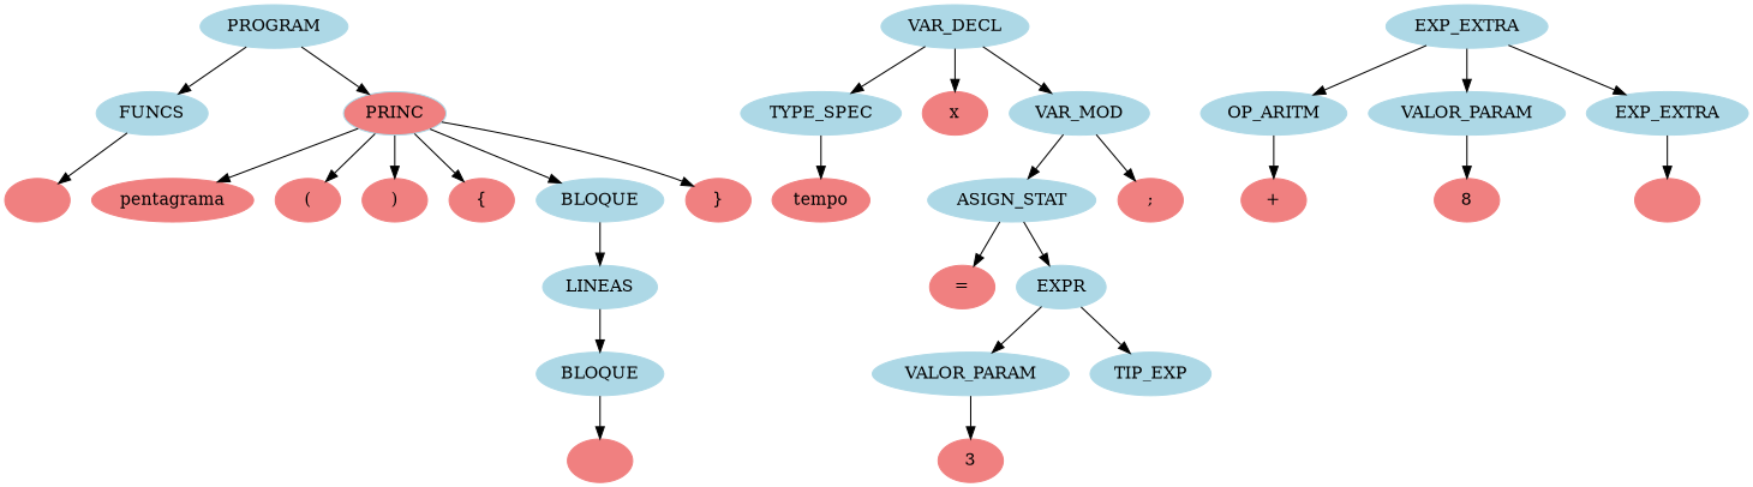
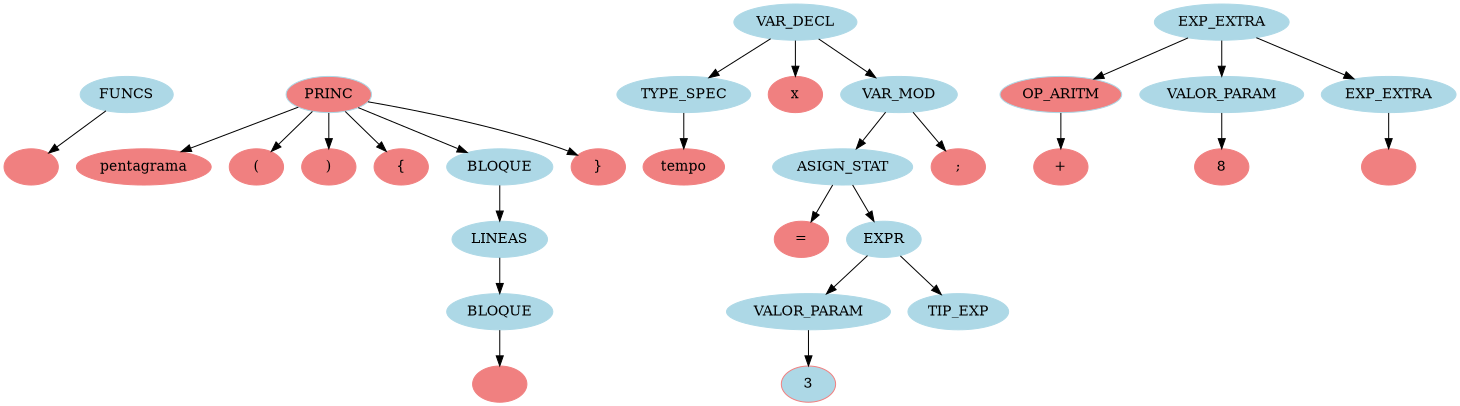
  digraph {
    node [color=lightblue style=filled]
-   n1 [label=PROGRAM]
    n2 [label=FUNCS]
    n3 [fillcolor=lightcoral label=PRINC]
    n4 [color=lightcoral label=" "]
    n5 [color=lightcoral label=pentagrama]
    n6 [color=lightcoral label="("]
    n7 [color=lightcoral label=")"]
    n8 [color=lightcoral label="{"]
    n9 [label=BLOQUE]
    n10 [color=lightcoral label="}"]
    n11 [label=LINEAS]
    n12 [label=BLOQUE]
    n13 [label=VAR_DECL]
    n14 [label=TYPE_SPEC]
    n15 [color=lightcoral label=x]
    n16 [label=VAR_MOD]
    n17 [color=lightcoral label=" "]
    n18 [color=lightcoral label=tempo]
    n19 [label=ASIGN_STAT]
    n20 [color=lightcoral label=";"]
    n21 [color=lightcoral label="="]
    n22 [label=EXPR]
    n23 [label=VALOR_PARAM]
    n24 [label=TIP_EXP]
-   n25 [color=lightcoral label=3]
+   n25 [color=lightcoral label=3 fillcolor=lightblue]
    n26 [label=EXP_EXTRA]
-   n27 [label=OP_ARITM]
+   n27 [label=OP_ARITM fillcolor=lightcoral]
    n28 [label=VALOR_PARAM]
    n29 [label=EXP_EXTRA]
    n30 [color=lightcoral label="+"]
    n31 [color=lightcoral label=8]
    n32 [color=lightcoral label=" "]
-   n1 -> n2
-   n1 -> n3
    n2 -> n4
    n3 -> n5
    n3 -> n6
    n3 -> n7
    n3 -> n8
    n3 -> n9
    n3 -> n10
    n9 -> n11
    n11 -> n12
    n12 -> n17
    n13 -> n14
    n13 -> n15
    n13 -> n16
    n14 -> n18
    n16 -> n19
    n16 -> n20
    n19 -> n21
    n19 -> n22
    n22 -> n23
    n22 -> n24
    n23 -> n25
    n26 -> n27
    n26 -> n28
    n26 -> n29
    n27 -> n30
    n28 -> n31
    n29 -> n32
  }
